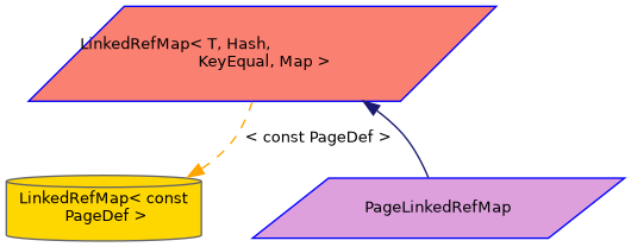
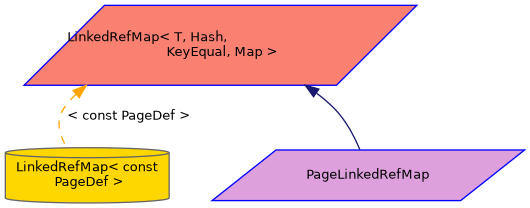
  digraph {
    node [color=blue fontname=Helvetica fontsize=10 shape=parallelogram style=filled]
    edge [dir=back fontname=Helvetica fontsize=10 labelfontname=Helvetica labelfontsize=10]
    n1 [fillcolor=plum fontcolor=black height=0.2 label=PageLinkedRefMap width=0.4]
    n2 [color=gray40 fillcolor=gold height=0.2 label="LinkedRefMap\< const\l PageDef \>" shape=cylinder width=0.4]
    n3 [fillcolor=salmon height=0.2 label="LinkedRefMap\< T, Hash,\l KeyEqual, Map \>" width=0.4]
    n3 -> n1 [color=midnightblue style=solid]
-   n2 -> n3 [color=orange label=" \< const PageDef \>" style=dashed]
+   n3 -> n2 [color=orange label=" \< const PageDef \>" style=dashed]
  }
